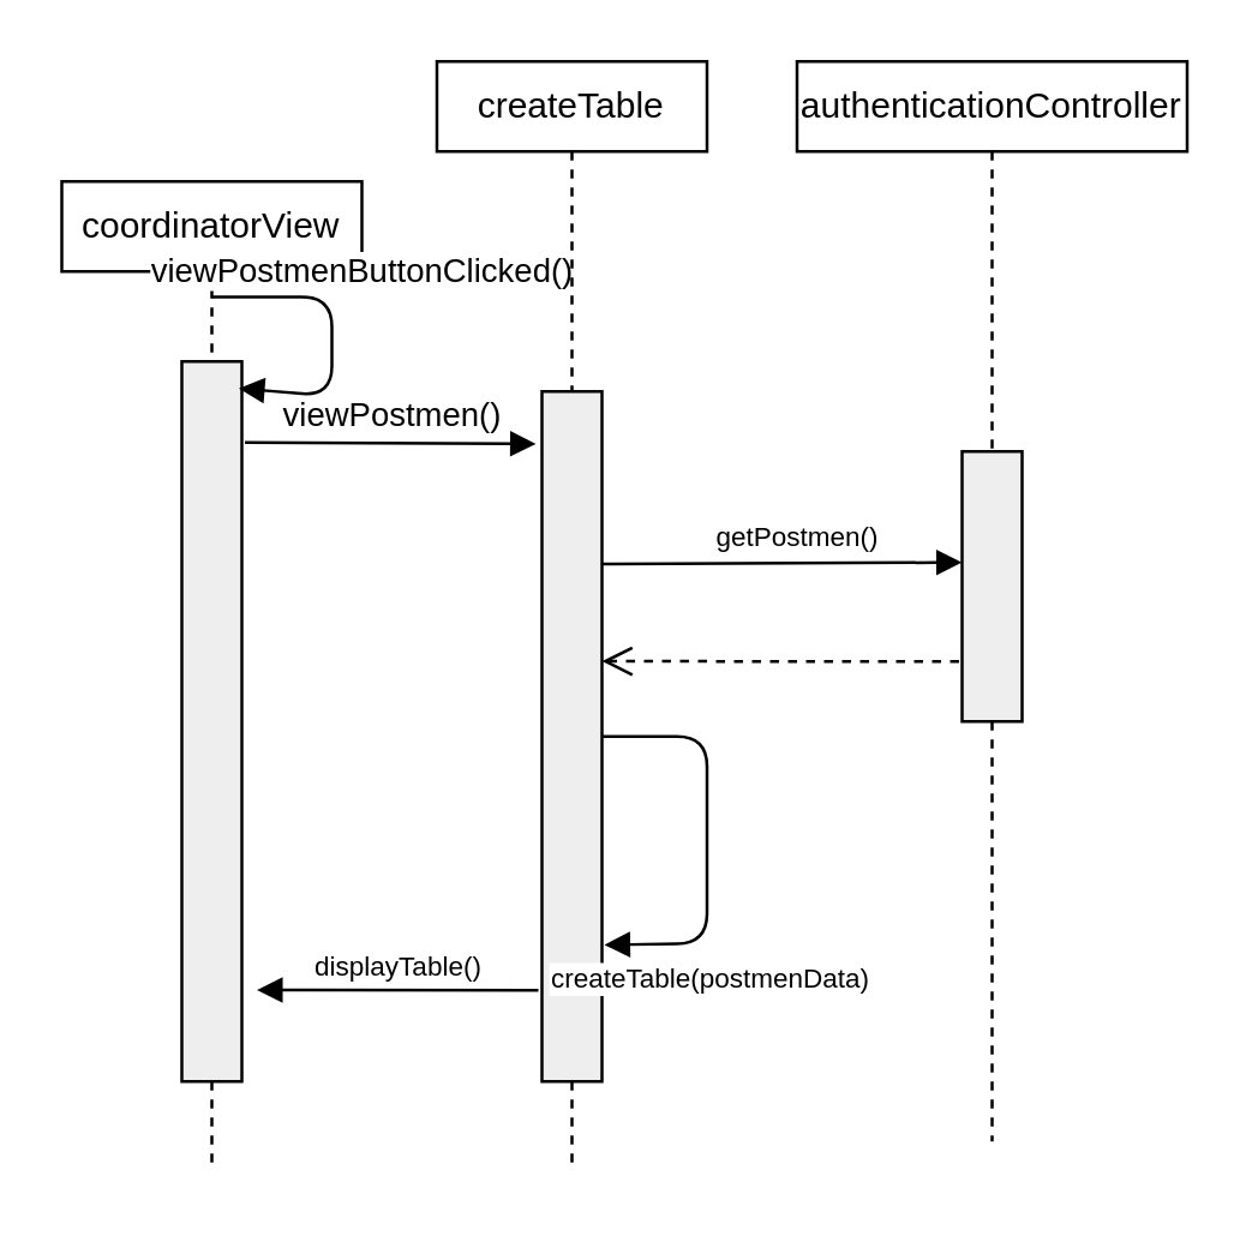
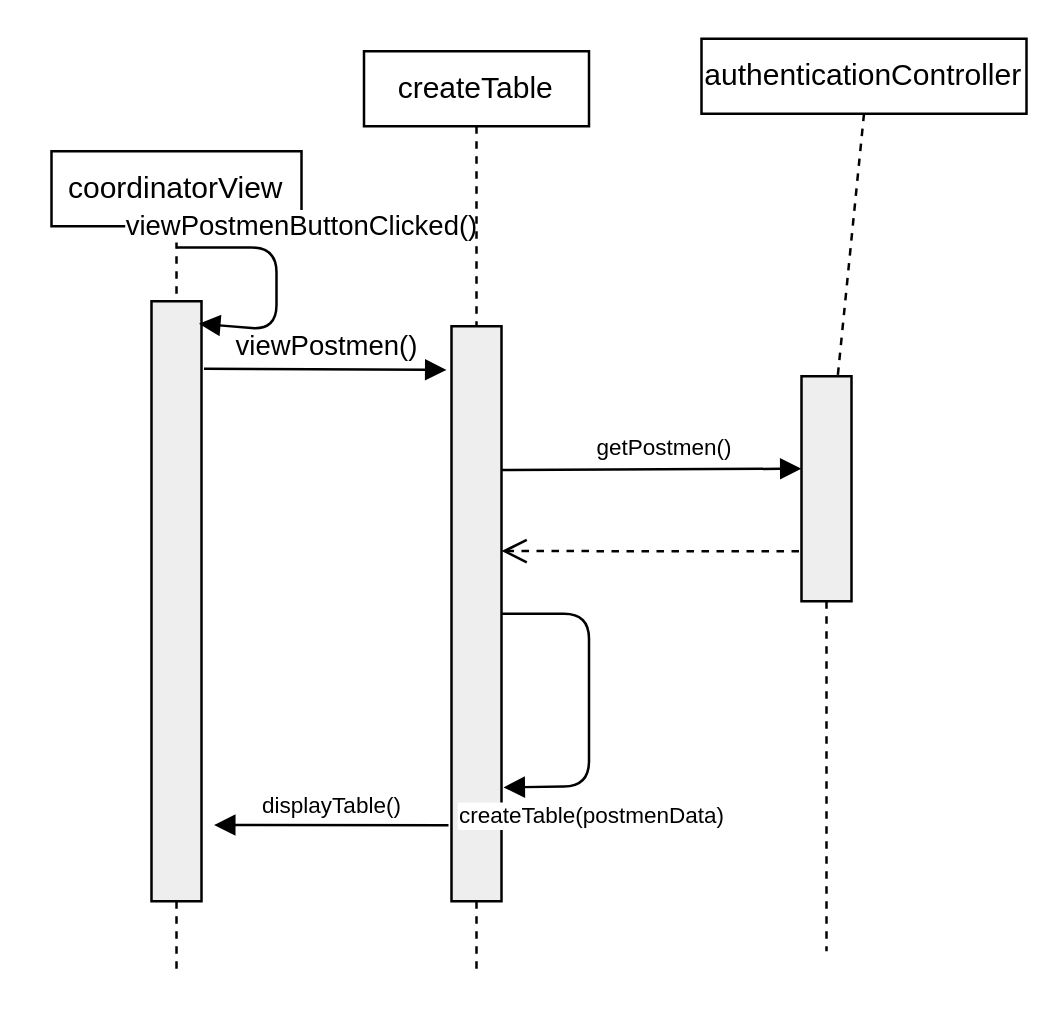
  <mxCell id="0" />
  <mxCell id="1" parent="0" />
- <mxCell id="2" value="authenticationController" style="shape=rect;html=1;whiteSpace=wrap;align=center;" parent="1" vertex="1"><mxGeometry x="265" y="20" width="130" height="30" as="geometry" /></mxCell>
+ <mxCell id="2" value="authenticationController" style="shape=rect;html=1;whiteSpace=wrap;align=center;" parent="1" vertex="1"><mxGeometry x="280" y="15" width="130" height="30" as="geometry" /></mxCell>
  <mxCell id="3" value="" style="edgeStyle=none;html=1;dashed=1;endArrow=none;align=center;verticalAlign=bottom;exitX=0.5;exitY=1;" parent="1" source="7" edge="1"><mxGeometry x="1" relative="1" as="geometry"><mxPoint x="330" y="380" as="targetPoint" /></mxGeometry></mxCell>
  <mxCell id="4" value="coordinatorView" style="shape=rect;html=1;whiteSpace=wrap;align=center;" parent="1" vertex="1"><mxGeometry x="20" y="60" width="100" height="30" as="geometry" /></mxCell>
  <mxCell id="5" value="" style="edgeStyle=none;html=1;dashed=1;endArrow=none;" parent="1" source="4" target="6" edge="1"><mxGeometry relative="1" as="geometry" /></mxCell>
  <mxCell id="6" value="" style="shape=rect;html=1;fillColor=#eeeeee;" parent="1" vertex="1"><mxGeometry x="60" y="120" width="20" height="240" as="geometry" /></mxCell>
  <mxCell id="7" value="" style="shape=rect;html=1;fillColor=#eeeeee;" parent="1" vertex="1"><mxGeometry x="320" y="150" width="20" height="90" as="geometry" /></mxCell>
  <mxCell id="8" value="" style="edgeStyle=none;html=1;dashed=1;endArrow=none;align=center;verticalAlign=bottom;exitX=0.5;exitY=1;" parent="1" source="2" target="7" edge="1"><mxGeometry x="1" relative="1" as="geometry"><mxPoint x="330" y="310" as="targetPoint" /><mxPoint x="330" y="-50" as="sourcePoint" /></mxGeometry></mxCell>
  <mxCell id="9" value="viewPostmenButtonClicked()" style="html=1;verticalAlign=bottom;endArrow=block;" parent="1" edge="1"><mxGeometry x="-0.229" y="10" width="80" relative="1" as="geometry"><mxPoint x="70" y="98.5" as="sourcePoint" /><mxPoint x="79" y="129" as="targetPoint" /><Array as="points"><mxPoint x="110" y="98.5" /><mxPoint x="110" y="131.5" /></Array><mxPoint as="offset" /></mxGeometry></mxCell>
  <mxCell id="10" value="createTable" style="shape=rect;html=1;whiteSpace=wrap;align=center;" parent="1" vertex="1"><mxGeometry x="145" y="20" width="90" height="30" as="geometry" /></mxCell>
  <mxCell id="11" value="" style="edgeStyle=none;html=1;dashed=1;endArrow=none;" parent="1" source="13" edge="1"><mxGeometry relative="1" as="geometry"><mxPoint x="190" y="390" as="targetPoint" /></mxGeometry></mxCell>
  <mxCell id="12" value="viewPostmen()" style="html=1;verticalAlign=bottom;endArrow=block;entryX=-0.1;entryY=0.076;entryDx=0;entryDy=0;entryPerimeter=0;" parent="1" target="13" edge="1"><mxGeometry width="80" relative="1" as="geometry"><mxPoint x="81" y="147" as="sourcePoint" /><mxPoint x="195" y="165" as="targetPoint" /></mxGeometry></mxCell>
  <mxCell id="13" value="" style="shape=rect;html=1;fillColor=#eeeeee;" parent="1" vertex="1"><mxGeometry x="180" y="130" width="20" height="230" as="geometry" /></mxCell>
  <mxCell id="14" value="" style="edgeStyle=none;html=1;dashed=1;endArrow=none;" parent="1" source="10" target="13" edge="1"><mxGeometry relative="1" as="geometry"><mxPoint x="190" y="-50" as="sourcePoint" /><mxPoint x="190" y="390" as="targetPoint" /></mxGeometry></mxCell>
  <mxCell id="15" value="getPostmen()" style="html=1;verticalAlign=bottom;endArrow=block;exitX=1;exitY=0.25;exitDx=0;exitDy=0;entryX=0;entryY=0.411;entryDx=0;entryDy=0;entryPerimeter=0;fontSize=9;" parent="1" source="13" target="7" edge="1"><mxGeometry x="0.089" width="80" relative="1" as="geometry"><mxPoint x="275" y="210" as="sourcePoint" /><mxPoint x="355" y="210" as="targetPoint" /><mxPoint as="offset" /></mxGeometry></mxCell>
  <mxCell id="16" value="" style="html=1;verticalAlign=bottom;endArrow=open;dashed=1;endSize=8;fontSize=9;entryX=1;entryY=0.391;entryDx=0;entryDy=0;entryPerimeter=0;" parent="1" target="13" edge="1"><mxGeometry relative="1" as="geometry"><mxPoint x="319" y="220" as="sourcePoint" /><mxPoint x="145" y="290" as="targetPoint" /></mxGeometry></mxCell>
  <mxCell id="17" value="createTable(postmenData)" style="html=1;verticalAlign=bottom;endArrow=block;fontSize=9;entryX=1.04;entryY=0.802;entryDx=0;entryDy=0;entryPerimeter=0;" parent="1" source="13" target="13" edge="1"><mxGeometry x="0.415" y="-30" width="80" relative="1" as="geometry"><mxPoint x="145" y="250" as="sourcePoint" /><mxPoint x="225" y="250" as="targetPoint" /><Array as="points"><mxPoint x="235" y="245" /><mxPoint x="235" y="314" /></Array><mxPoint x="31" y="26" as="offset" /></mxGeometry></mxCell>
  <mxCell id="18" value="displayTable()" style="html=1;verticalAlign=bottom;endArrow=block;fontSize=9;exitX=-0.06;exitY=0.868;exitDx=0;exitDy=0;exitPerimeter=0;entryX=1.25;entryY=0.873;entryDx=0;entryDy=0;entryPerimeter=0;" parent="1" source="13" target="6" edge="1"><mxGeometry width="80" relative="1" as="geometry"><mxPoint x="105" y="380" as="sourcePoint" /><mxPoint x="185" y="380" as="targetPoint" /></mxGeometry></mxCell>
  <mxCell id="19" value="" style="endArrow=none;dashed=1;html=1;fontSize=9;exitX=0.5;exitY=1;exitDx=0;exitDy=0;" parent="1" source="6" edge="1"><mxGeometry width="50" height="50" relative="1" as="geometry"><mxPoint x="165" y="350" as="sourcePoint" /><mxPoint x="70" y="390" as="targetPoint" /></mxGeometry></mxCell>
